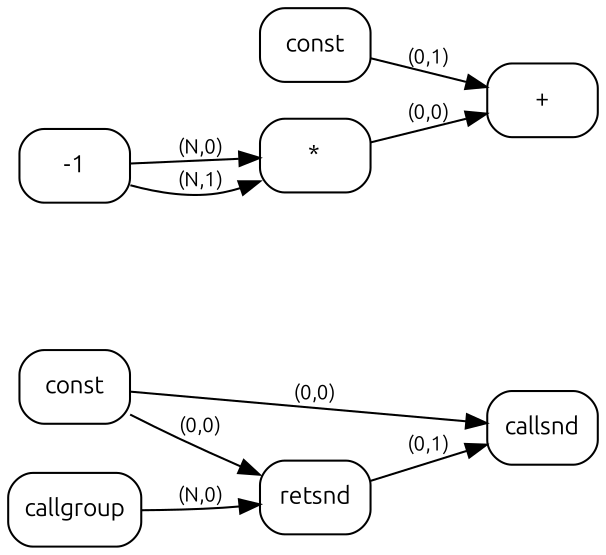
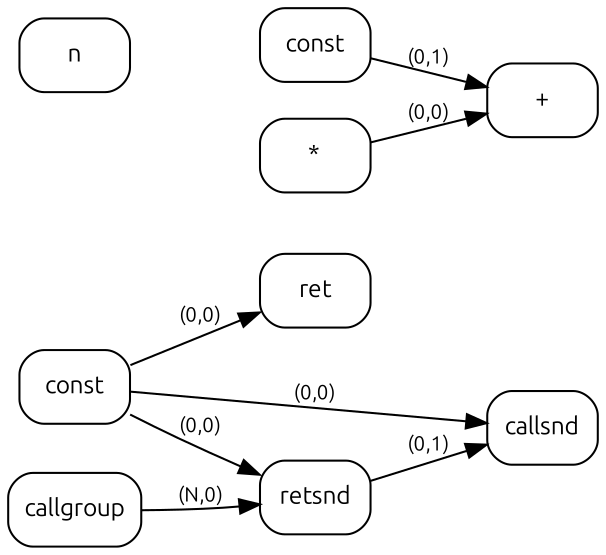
  digraph {
    fontname=Ubuntu
    rankdir=LR
    node [fontname=Ubuntu fontsize=12 shape=box style=rounded]
    edge [fontname=Ubuntu fontsize=10]
    n1 [label=const]
    n2 [label=callsnd]
    n3 [label=retsnd]
+   n4 [label=ret]
    n5 [label=callgroup]
    n6 [label="*"]
    n7 [label="+"]
    n8 [label=const]
-   -1
+   n
    n1 -> n2 [label="(0,0)"]
    n1 -> n3 [label="(0,0)"]
+   n1 -> n4 [label="(0,0)"]
    n3 -> n2 [label="(0,1)"]
    n5 -> n3 [label="(N,0)"]
    n6 -> n7 [label="(0,0)"]
    n8 -> n7 [label="(0,1)"]
-   -1 -> n6 [label="(N,0)"]
-   -1 -> n6 [label="(N,1)"]
  }
